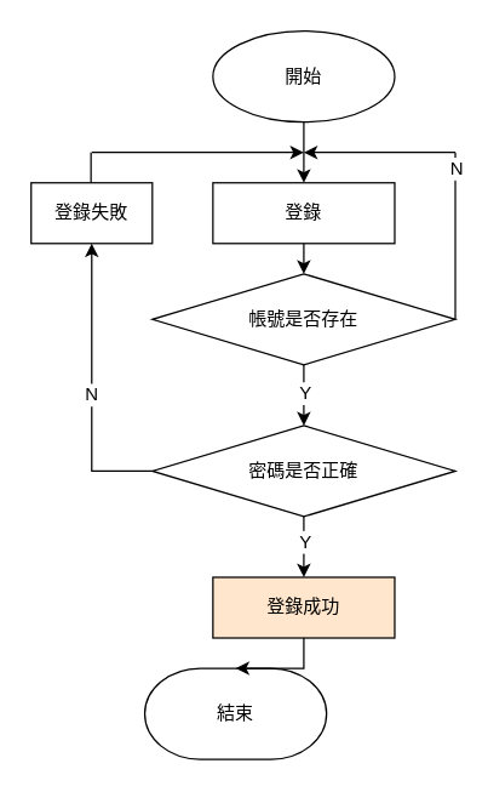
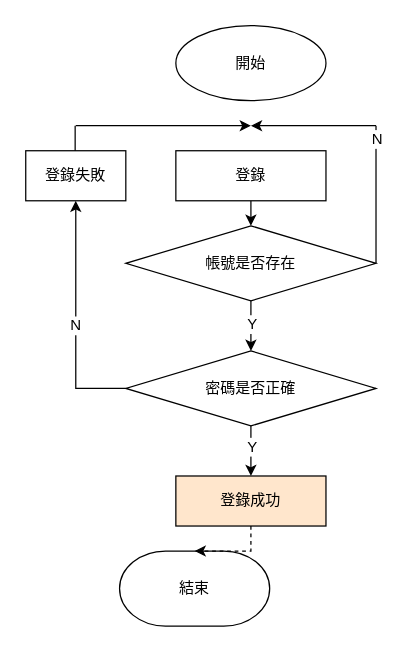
  <mxCell id="0" />
  <mxCell id="1" parent="0" />
- <mxCell id="2" style="edgeStyle=orthogonalEdgeStyle;rounded=0;orthogonalLoop=1;jettySize=auto;html=1;exitX=0.5;exitY=1;exitDx=0;exitDy=0;exitPerimeter=0;entryX=0.5;entryY=0;entryDx=0;entryDy=0;" edge="1" parent="1" source="3" target="6"><mxGeometry relative="1" as="geometry" /></mxCell>
  <mxCell id="3" value="開始" style="strokeWidth=1;html=1;shape=mxgraph.flowchart.start_1;whiteSpace=wrap;" vertex="1" parent="1"><mxGeometry x="140" y="20" width="120" height="60" as="geometry" /></mxCell>
  <mxCell id="4" value="結束" style="strokeWidth=1;html=1;shape=mxgraph.flowchart.terminator;whiteSpace=wrap;strokeColor=default;" vertex="1" parent="1"><mxGeometry x="95" y="440" width="120" height="60" as="geometry" /></mxCell>
  <mxCell id="5" style="edgeStyle=orthogonalEdgeStyle;rounded=0;orthogonalLoop=1;jettySize=auto;html=1;exitX=0.5;exitY=1;exitDx=0;exitDy=0;entryX=0.5;entryY=0;entryDx=0;entryDy=0;" edge="1" parent="1" source="6" target="10"><mxGeometry relative="1" as="geometry" /></mxCell>
  <mxCell id="6" value="登錄" style="rounded=0;whiteSpace=wrap;html=1;" vertex="1" parent="1"><mxGeometry x="140" y="120" width="120" height="40" as="geometry" /></mxCell>
  <mxCell id="7" value="登錄失敗" style="rounded=0;whiteSpace=wrap;html=1;" vertex="1" parent="1"><mxGeometry x="20" y="120" width="80" height="40" as="geometry" /></mxCell>
  <mxCell id="8" style="edgeStyle=orthogonalEdgeStyle;rounded=0;orthogonalLoop=1;jettySize=auto;html=1;exitX=0.5;exitY=1;exitDx=0;exitDy=0;entryX=0.5;entryY=0;entryDx=0;entryDy=0;" edge="1" parent="1" source="10" target="15"><mxGeometry relative="1" as="geometry" /></mxCell>
  <mxCell id="9" value="Y" style="edgeLabel;html=1;align=center;verticalAlign=middle;resizable=0;points=[];fontSize=12;" vertex="1" connectable="0" parent="8"><mxGeometry x="-0.11" relative="1" as="geometry"><mxPoint as="offset" /></mxGeometry></mxCell>
  <mxCell id="10" value="帳號是否存在" style="rhombus;whiteSpace=wrap;html=1;" vertex="1" parent="1"><mxGeometry x="100" y="180" width="200" height="60" as="geometry" /></mxCell>
  <mxCell id="11" style="edgeStyle=orthogonalEdgeStyle;rounded=0;orthogonalLoop=1;jettySize=auto;html=1;exitX=0.5;exitY=1;exitDx=0;exitDy=0;entryX=0.5;entryY=0;entryDx=0;entryDy=0;" edge="1" parent="1" source="15" target="16"><mxGeometry relative="1" as="geometry" /></mxCell>
  <mxCell id="12" value="Y" style="edgeLabel;html=1;align=center;verticalAlign=middle;resizable=0;points=[];fontSize=12;" vertex="1" connectable="0" parent="11"><mxGeometry x="-0.21" relative="1" as="geometry"><mxPoint as="offset" /></mxGeometry></mxCell>
  <mxCell id="13" style="edgeStyle=orthogonalEdgeStyle;rounded=0;orthogonalLoop=1;jettySize=auto;html=1;exitX=0;exitY=0.5;exitDx=0;exitDy=0;entryX=0.5;entryY=1;entryDx=0;entryDy=0;" edge="1" parent="1" source="15" target="7"><mxGeometry relative="1" as="geometry" /></mxCell>
  <mxCell id="14" value="N" style="edgeLabel;html=1;align=center;verticalAlign=middle;resizable=0;points=[];fontSize=12;" vertex="1" connectable="0" parent="13"><mxGeometry x="-0.04" y="1" relative="1" as="geometry"><mxPoint as="offset" /></mxGeometry></mxCell>
  <mxCell id="15" value="密碼是否正確" style="rhombus;whiteSpace=wrap;html=1;" vertex="1" parent="1"><mxGeometry x="100" y="280" width="200" height="60" as="geometry" /></mxCell>
  <mxCell id="16" value="登錄成功" style="rounded=0;whiteSpace=wrap;html=1;fillColor=#ffe6cc;" vertex="1" parent="1"><mxGeometry x="140" y="380" width="120" height="40" as="geometry" /></mxCell>
- <mxCell id="17" style="edgeStyle=orthogonalEdgeStyle;rounded=0;orthogonalLoop=1;jettySize=auto;html=1;exitX=0.5;exitY=1;exitDx=0;exitDy=0;entryX=0.5;entryY=0;entryDx=0;entryDy=0;entryPerimeter=0;" edge="1" parent="1" source="16" target="4"><mxGeometry relative="1" as="geometry" /></mxCell>
+ <mxCell id="17" style="edgeStyle=orthogonalEdgeStyle;rounded=0;orthogonalLoop=1;jettySize=auto;html=1;exitX=0.5;exitY=1;exitDx=0;exitDy=0;entryX=0.5;entryY=0;entryDx=0;entryDy=0;entryPerimeter=0;dashed=1;" edge="1" parent="1" source="16" target="4"><mxGeometry relative="1" as="geometry" /></mxCell>
  <mxCell id="18" value="" style="endArrow=none;html=1;rounded=0;" edge="1" parent="1"><mxGeometry width="50" height="50" relative="1" as="geometry"><mxPoint x="300" y="210" as="sourcePoint" /><mxPoint x="300" y="100" as="targetPoint" /></mxGeometry></mxCell>
  <mxCell id="19" value="N" style="edgeLabel;html=1;align=center;verticalAlign=middle;resizable=0;points=[];fontSize=12;" vertex="1" connectable="0" parent="18"><mxGeometry x="0.84" relative="1" as="geometry"><mxPoint y="1" as="offset" /></mxGeometry></mxCell>
  <mxCell id="20" value="" style="endArrow=classic;html=1;rounded=0;" edge="1" parent="1"><mxGeometry width="50" height="50" relative="1" as="geometry"><mxPoint x="300" y="100" as="sourcePoint" /><mxPoint x="200" y="100" as="targetPoint" /></mxGeometry></mxCell>
  <mxCell id="21" value="" style="endArrow=classic;html=1;rounded=0;" edge="1" parent="1"><mxGeometry width="50" height="50" relative="1" as="geometry"><mxPoint x="60" y="100" as="sourcePoint" /><mxPoint x="200" y="100" as="targetPoint" /></mxGeometry></mxCell>
  <mxCell id="22" value="" style="endArrow=none;html=1;rounded=0;" edge="1" parent="1"><mxGeometry width="50" height="50" relative="1" as="geometry"><mxPoint x="59.5" y="120" as="sourcePoint" /><mxPoint x="59.5" y="100" as="targetPoint" /></mxGeometry></mxCell>
